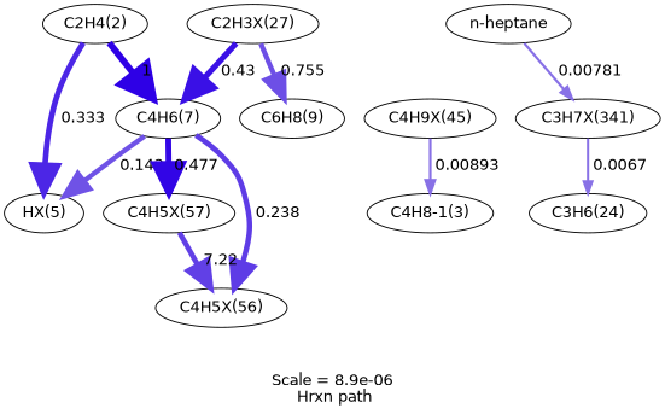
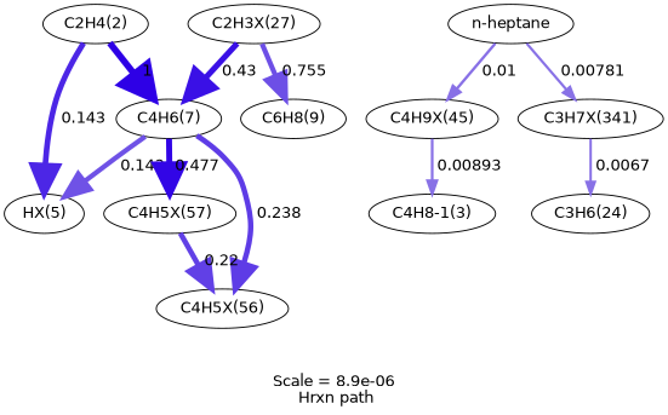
  digraph {
    fontname=Helvetica
    label="Scale = 8.9e-06\l Hrxn path"
    node [fontname=Helvetica]
    edge [fontname=Helvetica]
    n1 [label="C2H4(2)"]
    n2 [label="HX(5)"]
    n3 [label="C4H6(7)"]
    n4 [label="C2H3X(27)"]
    n5 [label="C6H8(9)"]
    n6 [label="C4H5X(57)"]
    n7 [label="C4H5X(56)"]
    n8 [label="C4H9X(45)"]
    n9 [label="C4H8-1(3)"]
    n10 [label="n-heptane"]
    n11 [label="C3H7X(341)"]
    n12 [label="C3H6(24)"]
-   n1 -> n2 [arrowsize=2.59 color="0.7, 0.833, 0.9" label=" 0.333" style="setlinewidth(5.17)"]
+   n1 -> n2 [arrowsize=2.59 color="0.7, 0.833, 0.9" label=" 0.143" style="setlinewidth(5.17)"]
    n1 -> n3 [arrowsize=3 color="0.7, 1.5, 0.9" label=" 1" style="setlinewidth(6)"]
    n3 -> n2 [arrowsize=2.27 color="0.7, 0.643, 0.9" label=" 0.143" style="setlinewidth(4.53)"]
    n3 -> n6 [arrowsize=2.72 color="0.7, 0.977, 0.9" label=" 0.477" style="setlinewidth(5.44)"]
    n3 -> n7 [arrowsize=2.46 color="0.7, 0.738, 0.9" label=" 0.238" style="setlinewidth(4.92)"]
    n4 -> n3 [arrowsize=2.68 color="0.7, 0.93, 0.9" label=" 0.43" style="setlinewidth(5.36)"]
    n4 -> n5 [arrowsize=2.3 color="0.7, 0.655, 0.9" label=" 0.755" style="setlinewidth(4.59)"]
-   n6 -> n7 [arrowsize=2.43 color="0.7, 0.72, 0.9" label=" 7.22" style="setlinewidth(4.86)"]
+   n6 -> n7 [arrowsize=2.43 color="0.7, 0.72, 0.9" label=" 0.22" style="setlinewidth(4.86)"]
    n8 -> n9 [arrowsize=1.22 color="0.7, 0.509, 0.9" label=" 0.00893" style="setlinewidth(2.44)"]
+   n10 -> n8 [arrowsize=1.26 color="0.7, 0.51, 0.9" label=" 0.01" style="setlinewidth(2.53)"]
    n10 -> n11 [arrowsize=1.17 color="0.7, 0.508, 0.9" label=" 0.00781" style="setlinewidth(2.34)"]
    n11 -> n12 [arrowsize=1.11 color="0.7, 0.507, 0.9" label=" 0.0067" style="setlinewidth(2.22)"]
  }
